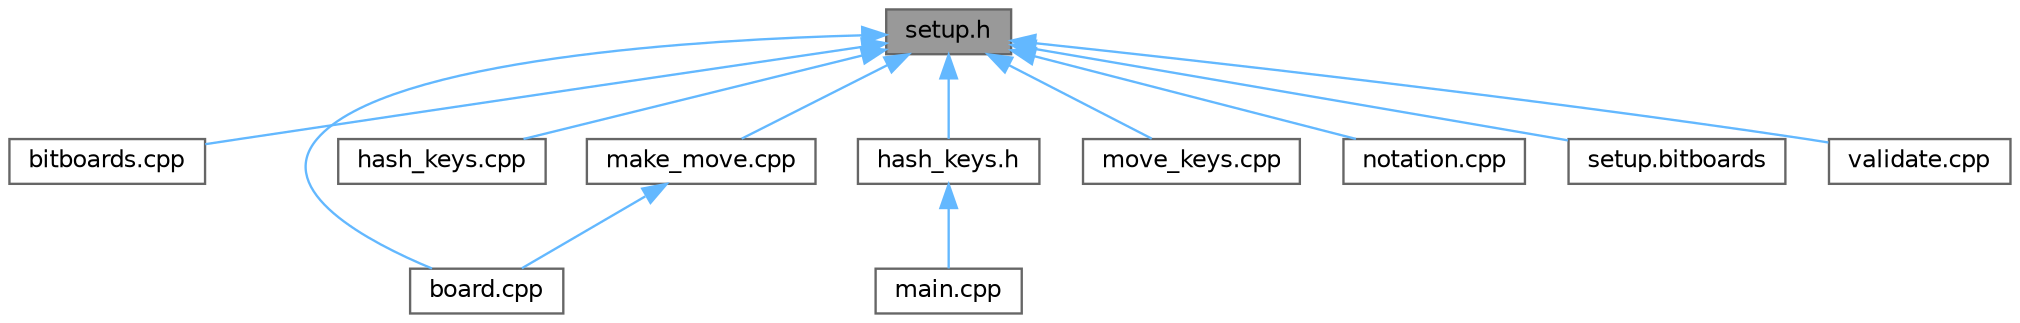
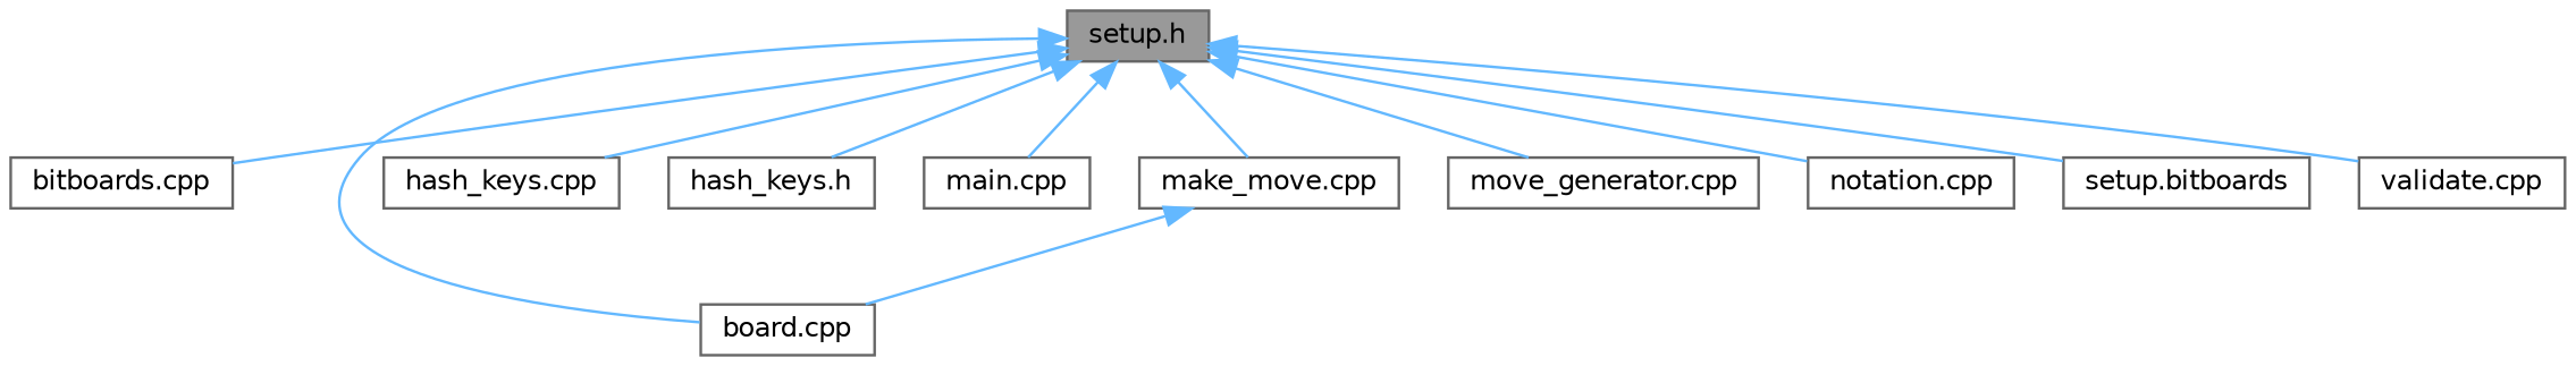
  digraph {
    node [color=grey40 fillcolor=white fontname=Helvetica fontsize=10 shape=box style=filled]
    edge [color=steelblue1 dir=back fontname=Helvetica fontsize=10 labelfontname=Helvetica labelfontsize=10 style=solid]
    n1 [color=gray40 fillcolor=grey60 fontcolor=black height=0.2 label="setup.h" width=0.4]
    n2 [height=0.2 label="bitboards.cpp" width=0.4]
    n3 [height=0.2 label="board.cpp" width=0.4]
    n4 [height=0.2 label="hash_keys.cpp" width=0.4]
    n5 [height=0.2 label="hash_keys.h" width=0.4]
    n6 [height=0.2 label="main.cpp" width=0.4]
    n7 [height=0.2 label="make_move.cpp" width=0.4]
-   n8 [height=0.2 label="move_keys.cpp" width=0.4]
+   n8 [height=0.2 label="move_generator.cpp" width=0.4]
    n9 [height=0.2 label="notation.cpp" width=0.4]
    n10 [height=0.2 label="setup.bitboards" width=0.4]
    n11 [height=0.2 label="validate.cpp" width=0.4]
    n1 -> n2
    n1 -> n3
    n1 -> n4
    n1 -> n5
-   n5 -> n6
+   n1 -> n6
    n1 -> n7
    n1 -> n8
    n1 -> n9
    n1 -> n10
    n1 -> n11
    n7 -> n3
  }
